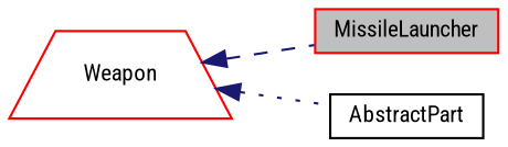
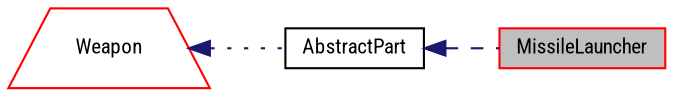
  digraph {
    fontname="Roboto Condensed"
    rankdir=LR
    node [color=red fillcolor=white fontname="Roboto Condensed" fontsize=10 shape=box style=filled]
    edge [color=midnightblue dir=back fontname="Roboto Condensed" fontsize=10 labelfontname=Helvetica labelfontsize=10]
    n1 [fillcolor=grey75 fontcolor=black height=0.2 label=MissileLauncher width=0.4]
    n2 [height=0.2 label=Weapon shape=trapezium width=0.4]
    n3 [color=black height=0.2 label=AbstractPart width=0.4]
-   n2 -> n1 [style=dashed]
+   n3 -> n1 [style=dashed]
    n2 -> n3 [style=dotted]
  }
